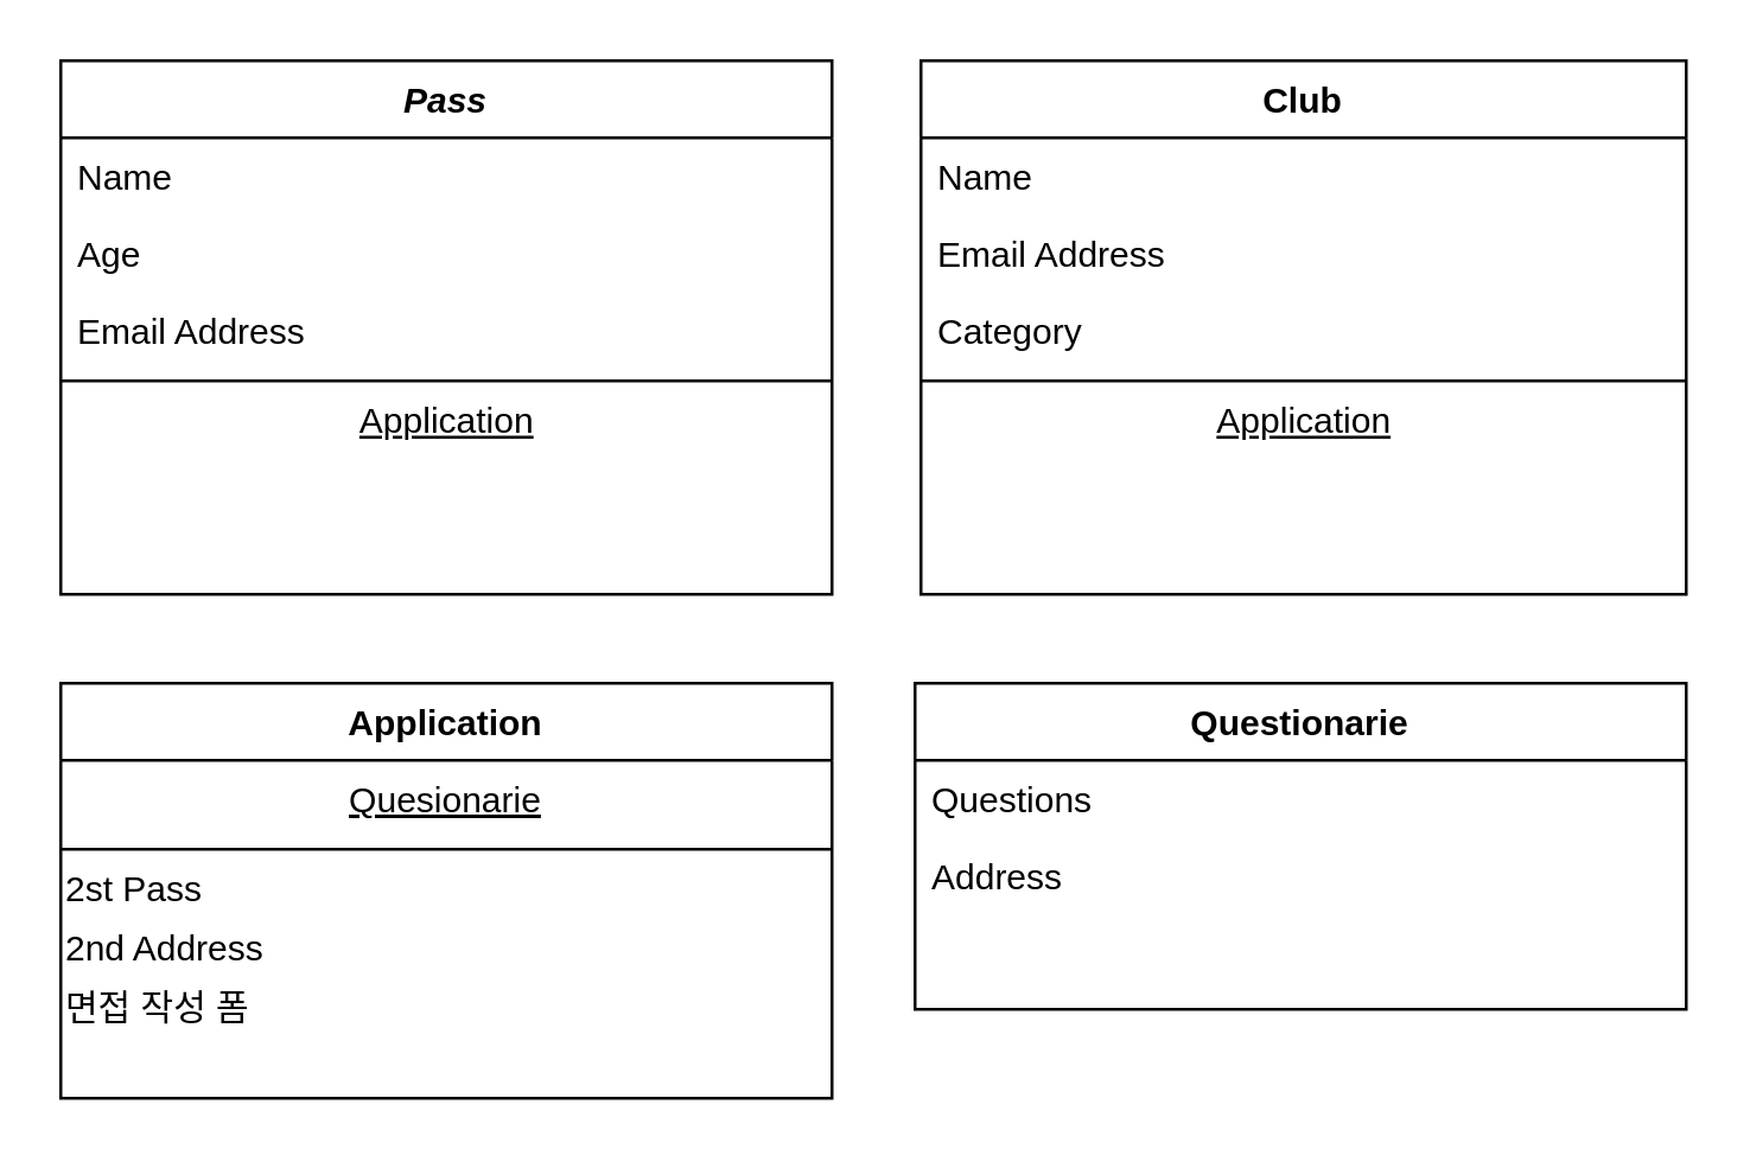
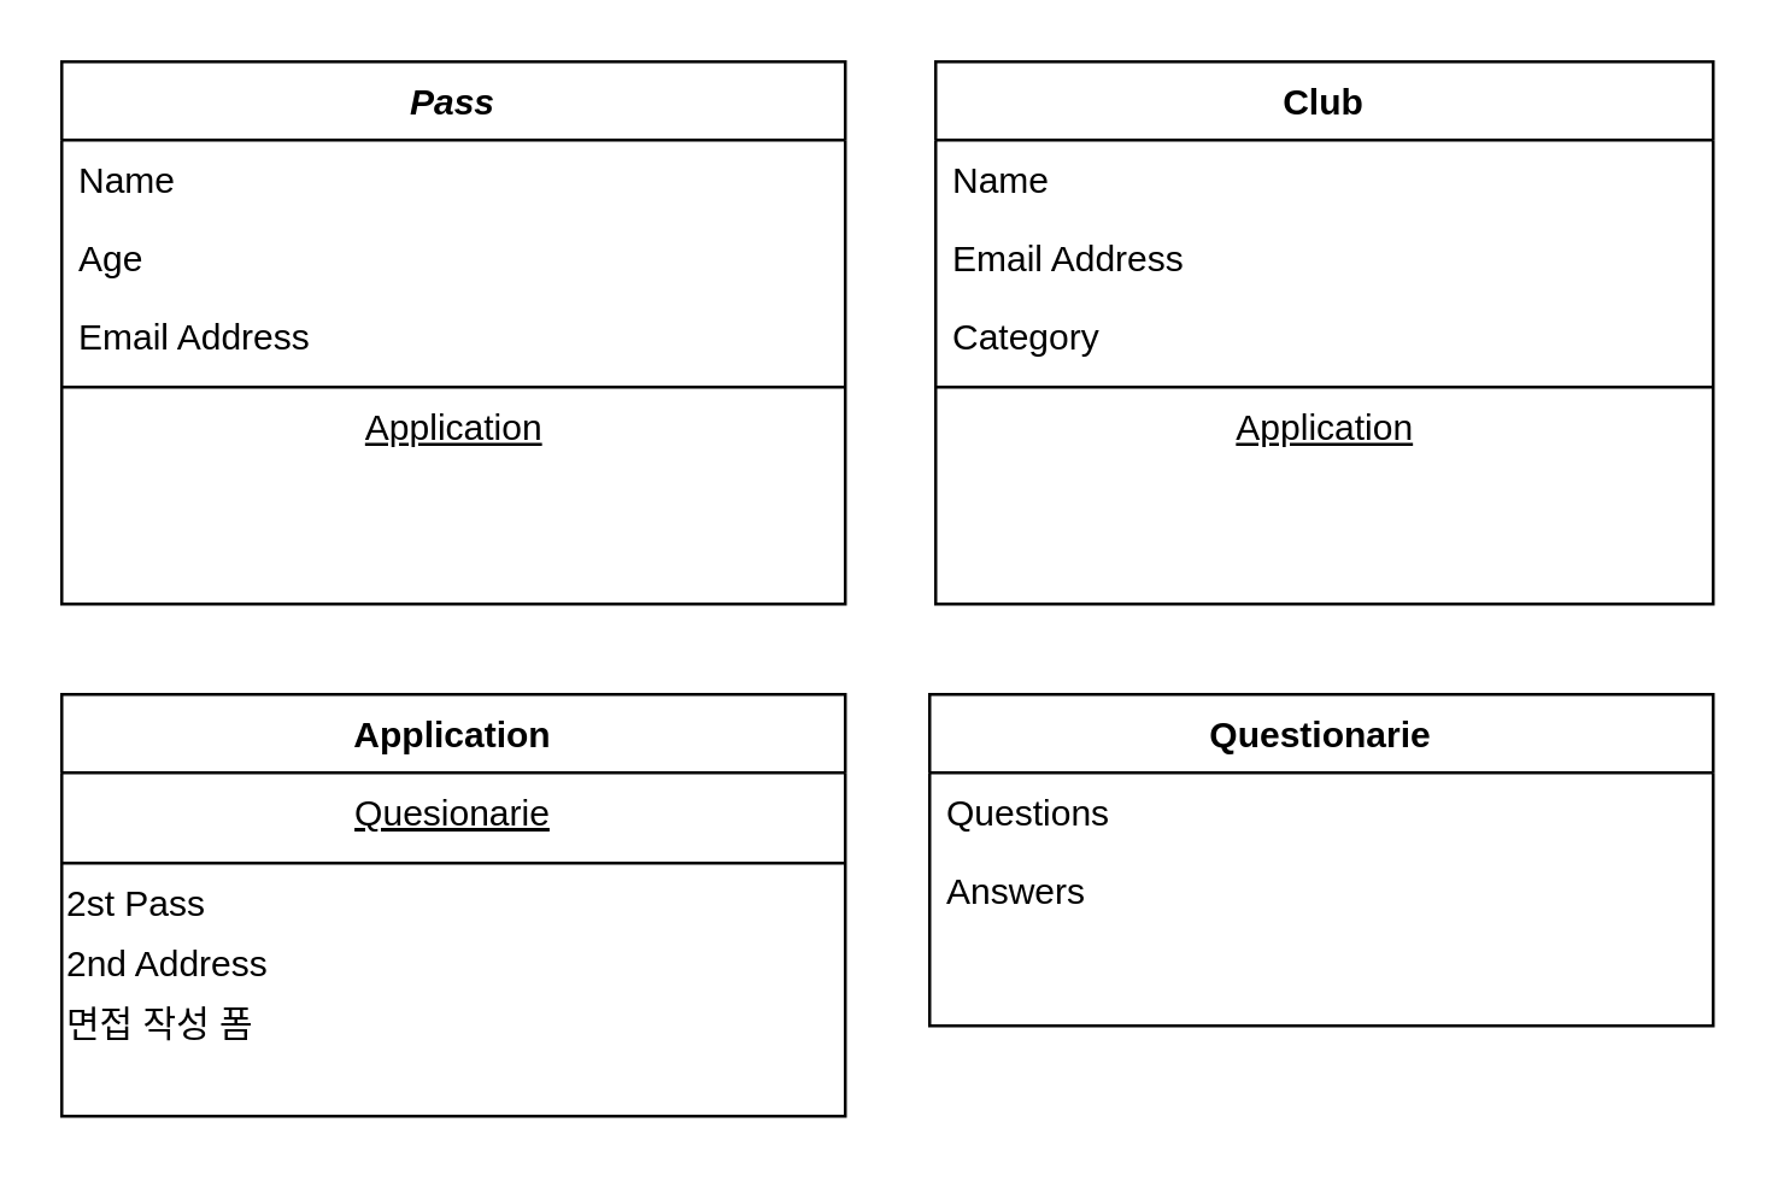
  <mxCell id="0" />
  <mxCell id="1" parent="0" />
  <mxCell id="2" value="Pass" style="swimlane;fontStyle=3;align=center;verticalAlign=top;childLayout=stackLayout;horizontal=1;startSize=26;horizontalStack=0;resizeParent=1;resizeLast=0;collapsible=1;marginBottom=0;rounded=0;shadow=0;strokeWidth=1;" parent="1" vertex="1"><mxGeometry x="20" y="20" width="260" height="180" as="geometry"><mxRectangle x="230" y="140" width="160" height="26" as="alternateBounds" /></mxGeometry></mxCell>
  <mxCell id="3" value="Name" style="text;align=left;verticalAlign=top;spacingLeft=4;spacingRight=4;overflow=hidden;rotatable=0;points=[[0,0.5],[1,0.5]];portConstraint=eastwest;" parent="2" vertex="1"><mxGeometry y="26" width="260" height="26" as="geometry" /></mxCell>
  <mxCell id="4" value="Age" style="text;align=left;verticalAlign=top;spacingLeft=4;spacingRight=4;overflow=hidden;rotatable=0;points=[[0,0.5],[1,0.5]];portConstraint=eastwest;rounded=0;shadow=0;html=0;" parent="2" vertex="1"><mxGeometry y="52" width="260" height="26" as="geometry" /></mxCell>
  <mxCell id="5" value="Email Address" style="text;align=left;verticalAlign=top;spacingLeft=4;spacingRight=4;overflow=hidden;rotatable=0;points=[[0,0.5],[1,0.5]];portConstraint=eastwest;rounded=0;shadow=0;html=0;" parent="2" vertex="1"><mxGeometry y="78" width="260" height="26" as="geometry" /></mxCell>
  <mxCell id="6" value="" style="line;html=1;strokeWidth=1;align=left;verticalAlign=middle;spacingTop=-1;spacingLeft=3;spacingRight=3;rotatable=0;labelPosition=right;points=[];portConstraint=eastwest;" parent="2" vertex="1"><mxGeometry y="104" width="260" height="8" as="geometry" /></mxCell>
  <mxCell id="7" value="Application" style="text;html=1;align=center;verticalAlign=middle;resizable=0;points=[];autosize=1;fontStyle=4" vertex="1" parent="2"><mxGeometry y="112" width="260" height="20" as="geometry" /></mxCell>
  <mxCell id="8" value="Club" style="swimlane;fontStyle=1;align=center;verticalAlign=top;childLayout=stackLayout;horizontal=1;startSize=26;horizontalStack=0;resizeParent=1;resizeLast=0;collapsible=1;marginBottom=0;rounded=0;shadow=0;strokeWidth=1;" parent="1" vertex="1"><mxGeometry x="310" y="20" width="258" height="180" as="geometry"><mxRectangle x="550" y="140" width="160" height="26" as="alternateBounds" /></mxGeometry></mxCell>
  <mxCell id="9" value="Name" style="text;align=left;verticalAlign=top;spacingLeft=4;spacingRight=4;overflow=hidden;rotatable=0;points=[[0,0.5],[1,0.5]];portConstraint=eastwest;" parent="8" vertex="1"><mxGeometry y="26" width="258" height="26" as="geometry" /></mxCell>
  <mxCell id="10" value="Email Address" style="text;align=left;verticalAlign=top;spacingLeft=4;spacingRight=4;overflow=hidden;rotatable=0;points=[[0,0.5],[1,0.5]];portConstraint=eastwest;rounded=0;shadow=0;html=0;" parent="8" vertex="1"><mxGeometry y="52" width="258" height="26" as="geometry" /></mxCell>
  <mxCell id="11" value="Category" style="text;align=left;verticalAlign=top;spacingLeft=4;spacingRight=4;overflow=hidden;rotatable=0;points=[[0,0.5],[1,0.5]];portConstraint=eastwest;rounded=0;shadow=0;html=0;" parent="8" vertex="1"><mxGeometry y="78" width="258" height="26" as="geometry" /></mxCell>
  <mxCell id="12" value="" style="line;html=1;strokeWidth=1;align=left;verticalAlign=middle;spacingTop=-1;spacingLeft=3;spacingRight=3;rotatable=0;labelPosition=right;points=[];portConstraint=eastwest;" parent="8" vertex="1"><mxGeometry y="104" width="258" height="8" as="geometry" /></mxCell>
  <mxCell id="13" value="Application" style="text;html=1;align=center;verticalAlign=middle;resizable=0;points=[];autosize=1;fontStyle=4" vertex="1" parent="8"><mxGeometry y="112" width="258" height="20" as="geometry" /></mxCell>
  <mxCell id="14" value="Application" style="swimlane;fontStyle=1;align=center;verticalAlign=top;childLayout=stackLayout;horizontal=1;startSize=26;horizontalStack=0;resizeParent=1;resizeLast=0;collapsible=1;marginBottom=0;rounded=0;shadow=0;strokeWidth=1;" vertex="1" parent="1"><mxGeometry x="20" y="230" width="260" height="140" as="geometry"><mxRectangle x="130" y="380" width="160" height="26" as="alternateBounds" /></mxGeometry></mxCell>
  <mxCell id="15" value="Quesionarie" style="text;align=center;verticalAlign=top;spacingLeft=4;spacingRight=4;overflow=hidden;rotatable=0;points=[[0,0.5],[1,0.5]];portConstraint=eastwest;rounded=0;shadow=0;html=0;fontStyle=4" vertex="1" parent="14"><mxGeometry y="26" width="260" height="26" as="geometry" /></mxCell>
  <mxCell id="16" value="" style="line;html=1;strokeWidth=1;align=left;verticalAlign=middle;spacingTop=-1;spacingLeft=3;spacingRight=3;rotatable=0;labelPosition=right;points=[];portConstraint=eastwest;" vertex="1" parent="14"><mxGeometry y="52" width="260" height="8" as="geometry" /></mxCell>
  <mxCell id="17" value="2st Pass" style="text;html=1;align=left;verticalAlign=middle;resizable=0;points=[];autosize=1;" vertex="1" parent="14"><mxGeometry y="60" width="260" height="20" as="geometry" /></mxCell>
  <mxCell id="18" value="2nd Address" style="text;html=1;align=left;verticalAlign=middle;resizable=0;points=[];autosize=1;" vertex="1" parent="14"><mxGeometry y="80" width="260" height="20" as="geometry" /></mxCell>
  <mxCell id="19" value="면접 작성 폼" style="text;html=1;align=left;verticalAlign=middle;resizable=0;points=[];autosize=1;" vertex="1" parent="14"><mxGeometry y="100" width="260" height="20" as="geometry" /></mxCell>
  <mxCell id="20" value="Questionarie" style="swimlane;fontStyle=1;align=center;verticalAlign=top;childLayout=stackLayout;horizontal=1;startSize=26;horizontalStack=0;resizeParent=1;resizeLast=0;collapsible=1;marginBottom=0;rounded=0;shadow=0;strokeWidth=1;" vertex="1" parent="1"><mxGeometry x="308" y="230" width="260" height="110" as="geometry"><mxRectangle x="130" y="380" width="160" height="26" as="alternateBounds" /></mxGeometry></mxCell>
  <mxCell id="21" value="Questions" style="text;align=left;verticalAlign=top;spacingLeft=4;spacingRight=4;overflow=hidden;rotatable=0;points=[[0,0.5],[1,0.5]];portConstraint=eastwest;" vertex="1" parent="20"><mxGeometry y="26" width="260" height="26" as="geometry" /></mxCell>
- <mxCell id="22" value="Address" style="text;align=left;verticalAlign=top;spacingLeft=4;spacingRight=4;overflow=hidden;rotatable=0;points=[[0,0.5],[1,0.5]];portConstraint=eastwest;rounded=0;shadow=0;html=0;" vertex="1" parent="20"><mxGeometry y="52" width="260" height="26" as="geometry" /></mxCell>
+ <mxCell id="22" value="Answers" style="text;align=left;verticalAlign=top;spacingLeft=4;spacingRight=4;overflow=hidden;rotatable=0;points=[[0,0.5],[1,0.5]];portConstraint=eastwest;rounded=0;shadow=0;html=0;" vertex="1" parent="20"><mxGeometry y="52" width="260" height="26" as="geometry" /></mxCell>
